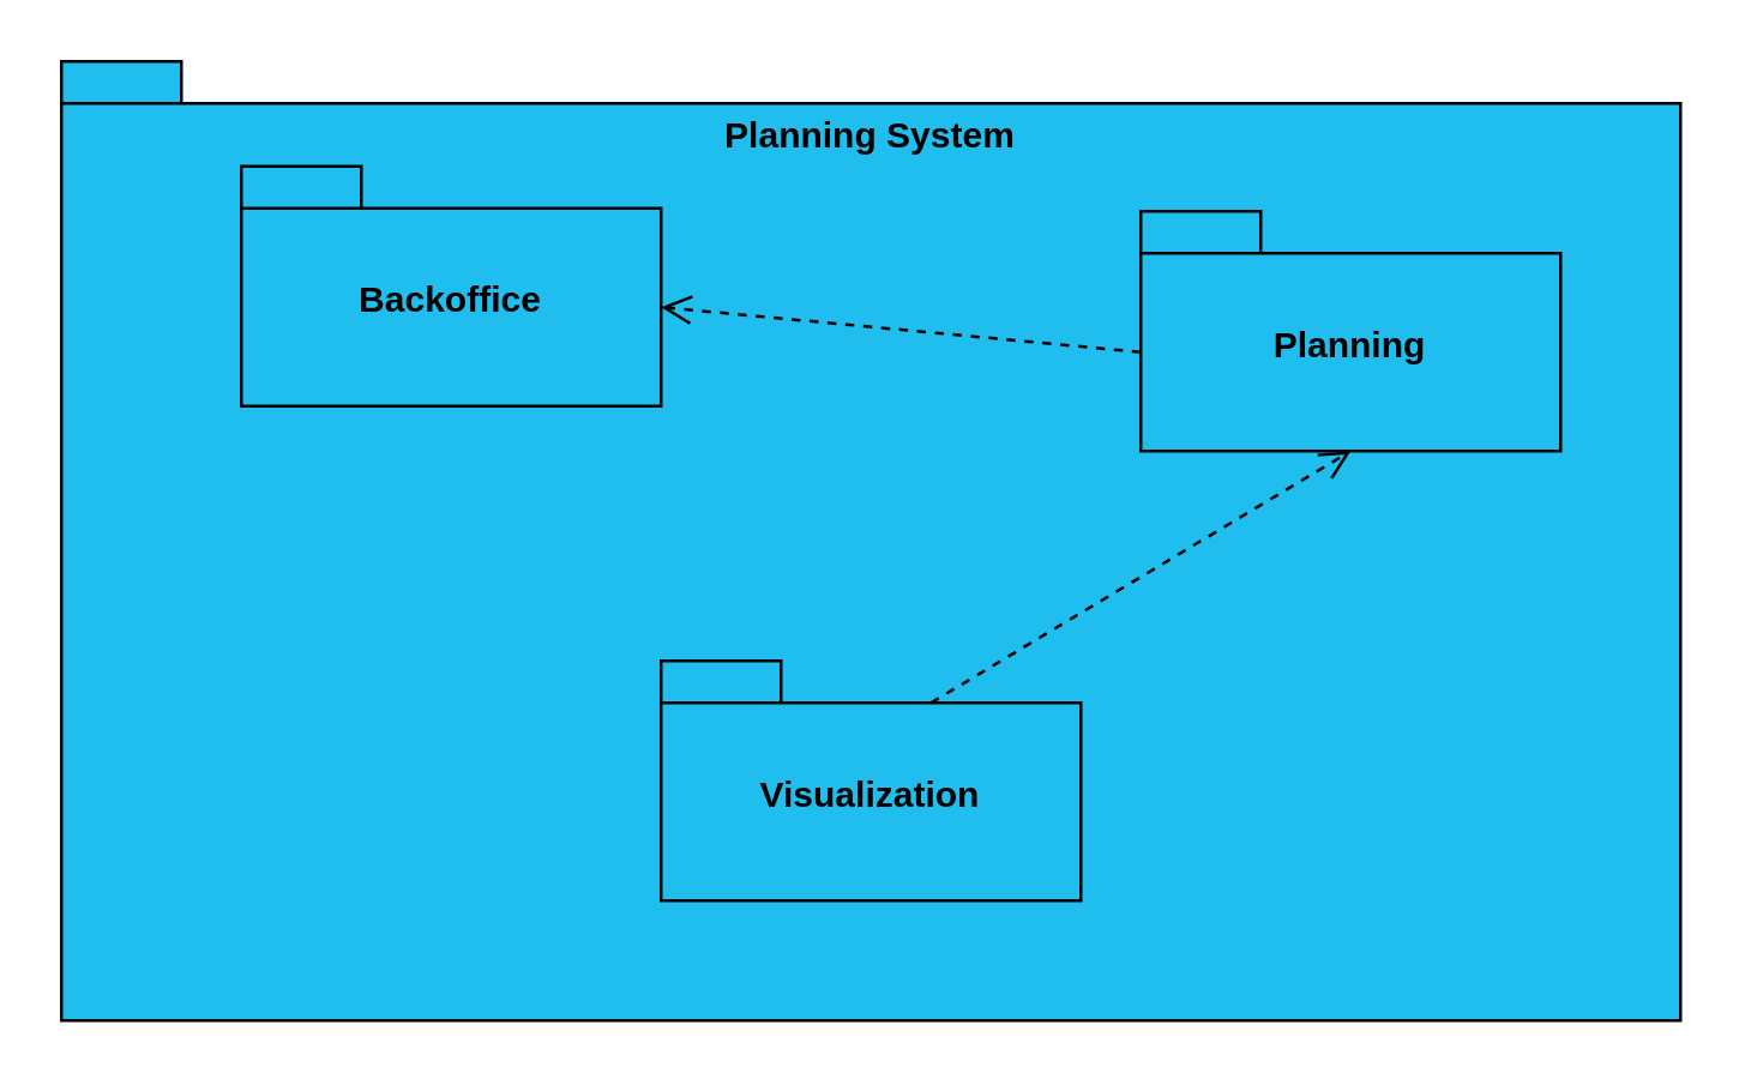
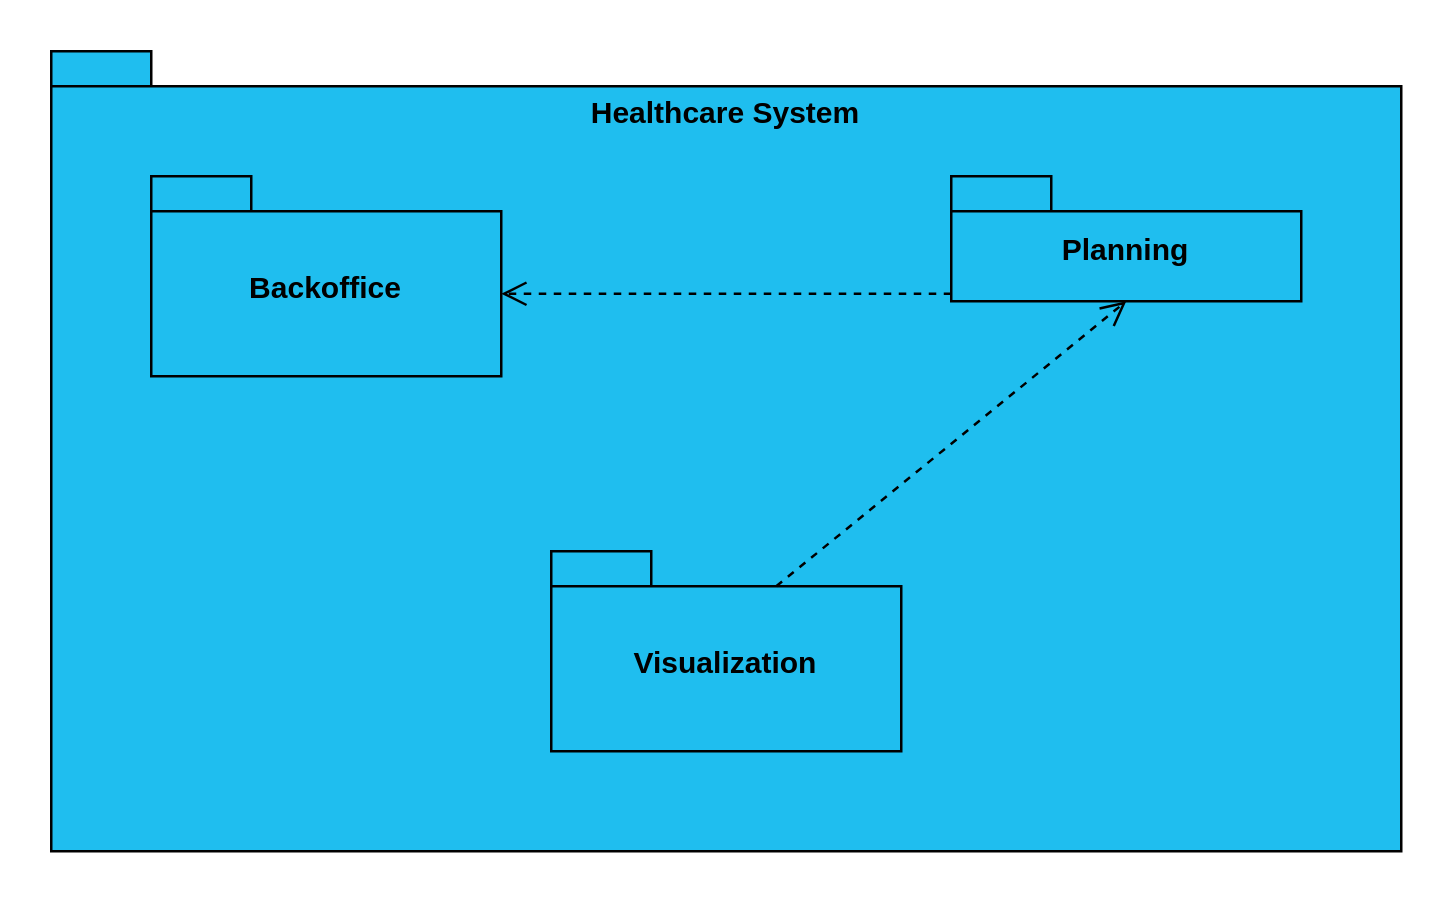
  <mxCell id="0" />
  <mxCell id="1" parent="0" />
- <mxCell id="2" value="Planning System" style="shape=folder;fontStyle=1;spacingTop=3;tabWidth=40;tabHeight=14;tabPosition=left;html=1;whiteSpace=wrap;labelPosition=center;verticalLabelPosition=top;align=center;verticalAlign=bottom;labelBackgroundColor=none;labelBorderColor=none;spacing=-32;fillColor=#1FBEEF;" vertex="1" parent="1"><mxGeometry x="20" y="20" width="540" height="320" as="geometry" /></mxCell>
- <mxCell id="3" value="Backoffice" style="shape=folder;fontStyle=1;spacingTop=10;tabWidth=40;tabHeight=14;tabPosition=left;html=1;whiteSpace=wrap;fillColor=#1FBEEF;" vertex="1" parent="1"><mxGeometry x="80" y="55" width="140" height="80" as="geometry" /></mxCell>
- <mxCell id="4" value="Planning" style="shape=folder;fontStyle=1;spacingTop=10;tabWidth=40;tabHeight=14;tabPosition=left;html=1;whiteSpace=wrap;fillColor=#1FBEEF;" vertex="1" parent="1"><mxGeometry x="380" y="70" width="140" height="80" as="geometry" /></mxCell>
+ <mxCell id="2" value="Healthcare System" style="shape=folder;fontStyle=1;spacingTop=3;tabWidth=40;tabHeight=14;tabPosition=left;html=1;whiteSpace=wrap;labelPosition=center;verticalLabelPosition=top;align=center;verticalAlign=bottom;labelBackgroundColor=none;labelBorderColor=none;spacing=-32;fillColor=#1FBEEF;" vertex="1" parent="1"><mxGeometry x="20" y="20" width="540" height="320" as="geometry" /></mxCell>
+ <mxCell id="3" value="Backoffice" style="shape=folder;fontStyle=1;spacingTop=10;tabWidth=40;tabHeight=14;tabPosition=left;html=1;whiteSpace=wrap;fillColor=#1FBEEF;" vertex="1" parent="1"><mxGeometry x="60" y="70" width="140" height="80" as="geometry" /></mxCell>
+ <mxCell id="4" value="Planning" style="shape=folder;fontStyle=1;spacingTop=10;tabWidth=40;tabHeight=14;tabPosition=left;html=1;whiteSpace=wrap;fillColor=#1FBEEF;" vertex="1" parent="1"><mxGeometry x="380" y="70" width="140" height="50" as="geometry" /></mxCell>
  <mxCell id="5" value="Visualization" style="shape=folder;fontStyle=1;spacingTop=10;tabWidth=40;tabHeight=14;tabPosition=left;html=1;whiteSpace=wrap;fillColor=#1FBEEF;" vertex="1" parent="1"><mxGeometry x="220" y="220" width="140" height="80" as="geometry" /></mxCell>
  <mxCell id="6" value="" style="html=1;verticalAlign=bottom;endArrow=open;dashed=1;endSize=8;curved=0;rounded=0;entryX=0;entryY=0;entryDx=140;entryDy=47;entryPerimeter=0;exitX=0;exitY=0;exitDx=0;exitDy=47;exitPerimeter=0;" edge="1" parent="1" source="4" target="3"><mxGeometry relative="1" as="geometry"><mxPoint x="660" y="180" as="sourcePoint" /><mxPoint x="320" y="180" as="targetPoint" /></mxGeometry></mxCell>
  <mxCell id="7" value="" style="html=1;verticalAlign=bottom;endArrow=open;dashed=1;endSize=8;curved=0;rounded=0;exitX=0;exitY=0;exitDx=90;exitDy=14;exitPerimeter=0;entryX=0.5;entryY=1;entryDx=0;entryDy=0;entryPerimeter=0;" edge="1" parent="1" source="5" target="4"><mxGeometry relative="1" as="geometry"><mxPoint x="380" y="157" as="sourcePoint" /><mxPoint x="260" y="157" as="targetPoint" /></mxGeometry></mxCell>
